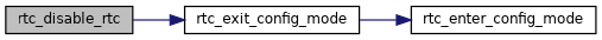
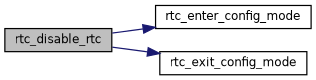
  digraph {
    rankdir=LR
    node [color=black fillcolor=white fontname=Helvetica fontsize=10 shape=record style=filled]
    edge [color=midnightblue fontname=Helvetica fontsize=10 labelfontname=Helvetica labelfontsize=10 style=solid]
    n1 [fillcolor=grey75 fontcolor=black height=0.2 label=rtc_disable_rtc width=0.4]
    n2 [height=0.2 label=rtc_enter_config_mode width=0.4]
    n3 [height=0.2 label=rtc_exit_config_mode width=0.4]
-   n3 -> n2
+   n1 -> n2
    n1 -> n3
  }
